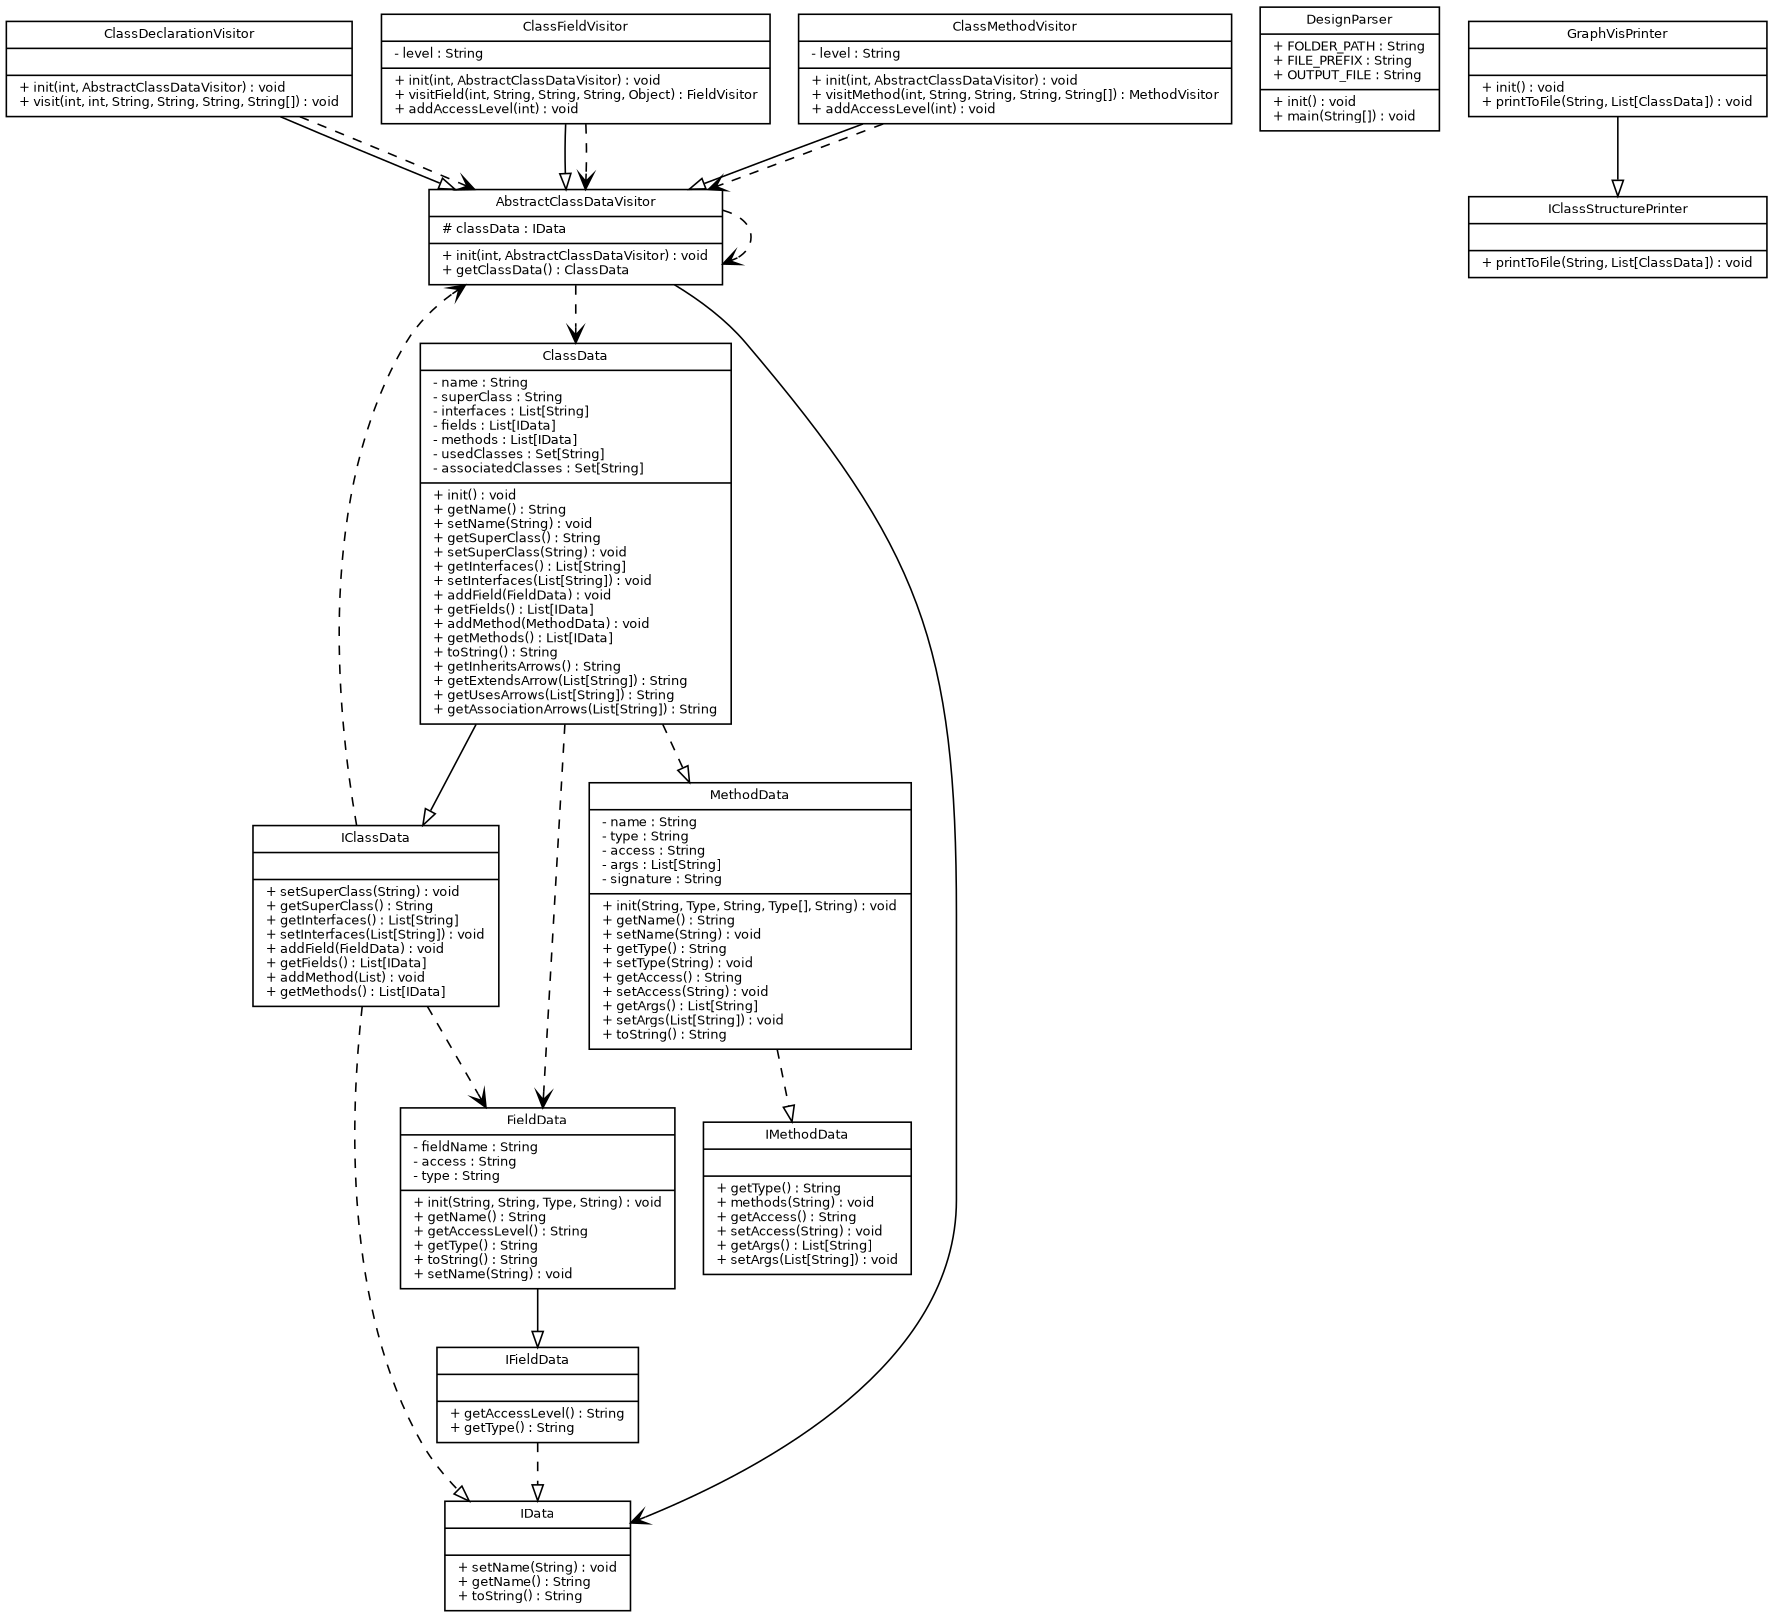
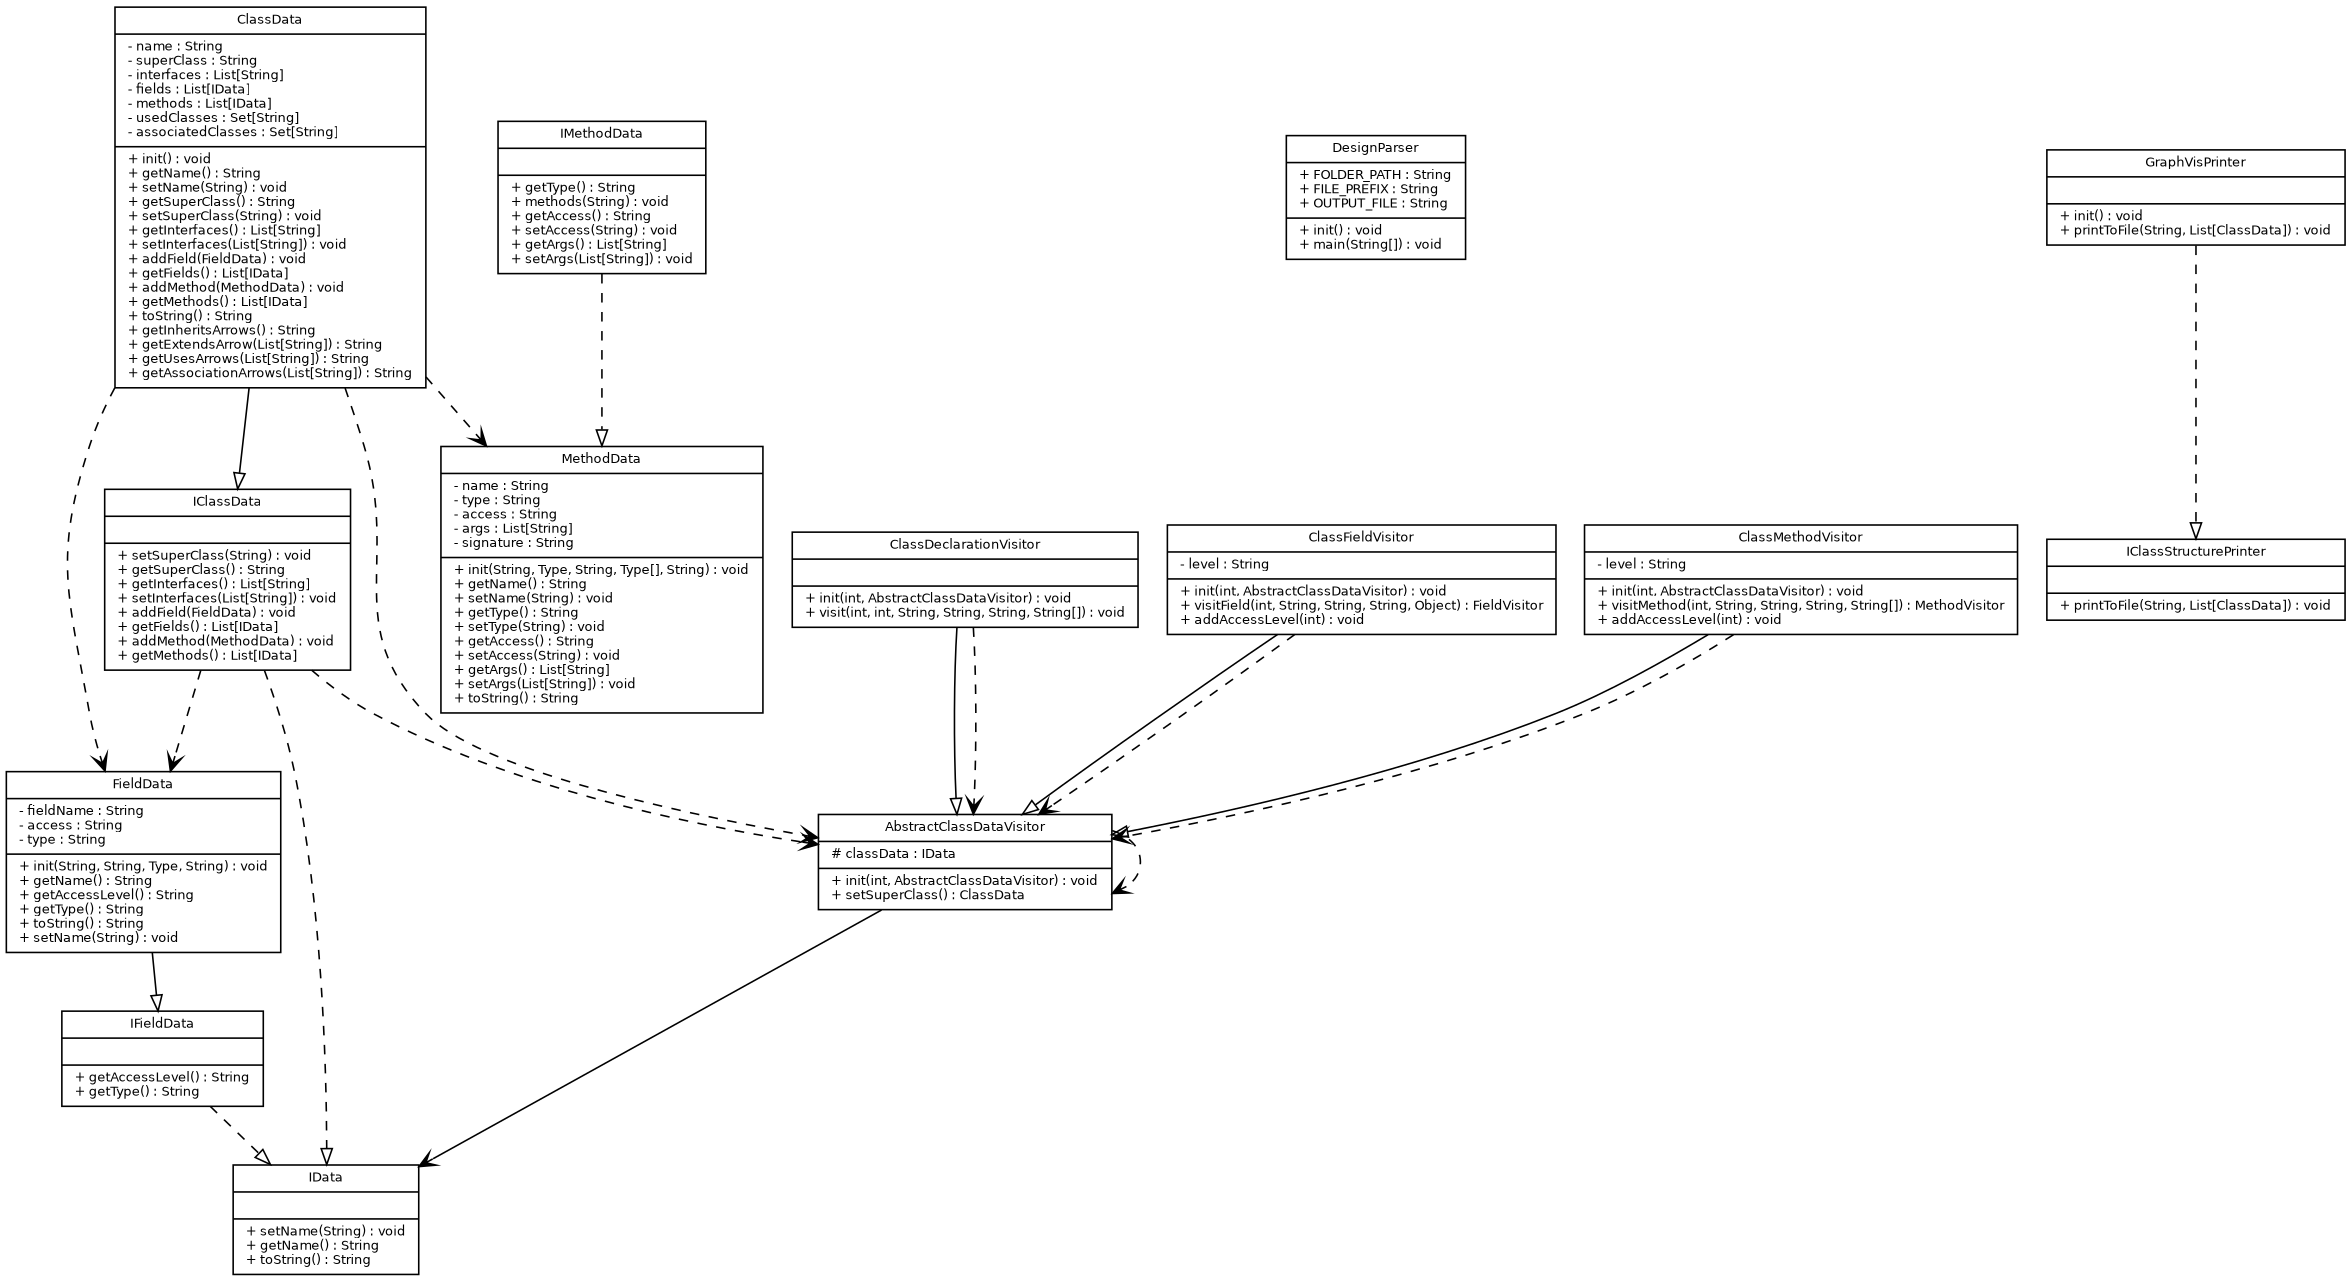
  digraph {
    fontname=" Bitstream Vera San"
    fontsize=8
    node [fontname="Bitstream Vera Sans" fontsize=8 shape=record]
    edge [arrowhead=vee fontname="Bitstream Vera Sans" fontsize=8 style=dashed]
-   n1 [label="{AbstractClassDataVisitor|# classData : IData\l|+ init(int, AbstractClassDataVisitor) : void\l+ getClassData() : ClassData\l}"]
+   n1 [label="{AbstractClassDataVisitor|# classData : IData\l|+ init(int, AbstractClassDataVisitor) : void\l+ setSuperClass() : ClassData\l}"]
    n2 [label="{ClassData|- name : String\l- superClass : String\l- interfaces : List[String]\l- fields : List[IData]\l- methods : List[IData]\l- usedClasses : Set[String]\l- associatedClasses : Set[String]\l|+ init() : void\l+ getName() : String\l+ setName(String) : void\l+ getSuperClass() : String\l+ setSuperClass(String) : void\l+ getInterfaces() : List[String]\l+ setInterfaces(List[String]) : void\l+ addField(FieldData) : void\l+ getFields() : List[IData]\l+ addMethod(MethodData) : void\l+ getMethods() : List[IData]\l+ toString() : String\l+ getInheritsArrows() : String\l+ getExtendsArrow(List[String]) : String\l+ getUsesArrows(List[String]) : String\l+ getAssociationArrows(List[String]) : String\l}"]
    n3 [label="{IData||+ setName(String) : void\l+ getName() : String\l+ toString() : String\l}"]
-   n4 [label="{IClassData||+ setSuperClass(String) : void\l+ getSuperClass() : String\l+ getInterfaces() : List[String]\l+ setInterfaces(List[String]) : void\l+ addField(FieldData) : void\l+ getFields() : List[IData]\l+ addMethod(List) : void\l+ getMethods() : List[IData]\l}"]
+   n4 [label="{IClassData||+ setSuperClass(String) : void\l+ getSuperClass() : String\l+ getInterfaces() : List[String]\l+ setInterfaces(List[String]) : void\l+ addField(FieldData) : void\l+ getFields() : List[IData]\l+ addMethod(MethodData) : void\l+ getMethods() : List[IData]\l}"]
    n5 [label="{FieldData|- fieldName : String\l- access : String\l- type : String\l|+ init(String, String, Type, String) : void\l+ getName() : String\l+ getAccessLevel() : String\l+ getType() : String\l+ toString() : String\l+ setName(String) : void\l}"]
    n6 [label="{MethodData|- name : String\l- type : String\l- access : String\l- args : List[String]\l- signature : String\l|+ init(String, Type, String, Type[], String) : void\l+ getName() : String\l+ setName(String) : void\l+ getType() : String\l+ setType(String) : void\l+ getAccess() : String\l+ setAccess(String) : void\l+ getArgs() : List[String]\l+ setArgs(List[String]) : void\l+ toString() : String\l}"]
    n7 [label="{IFieldData||+ getAccessLevel() : String\l+ getType() : String\l}"]
    n8 [label="{IMethodData||+ getType() : String\l+ methods(String) : void\l+ getAccess() : String\l+ setAccess(String) : void\l+ getArgs() : List[String]\l+ setArgs(List[String]) : void\l}"]
    n9 [label="{ClassDeclarationVisitor||+ init(int, AbstractClassDataVisitor) : void\l+ visit(int, int, String, String, String, String[]) : void\l}"]
    n10 [label="{ClassFieldVisitor|- level : String\l|+ init(int, AbstractClassDataVisitor) : void\l+ visitField(int, String, String, String, Object) : FieldVisitor\l+ addAccessLevel(int) : void\l}"]
    n11 [label="{ClassMethodVisitor|- level : String\l|+ init(int, AbstractClassDataVisitor) : void\l+ visitMethod(int, String, String, String, String[]) : MethodVisitor\l+ addAccessLevel(int) : void\l}"]
    n12 [label="{DesignParser|+ FOLDER_PATH : String\l+ FILE_PREFIX : String\l+ OUTPUT_FILE : String\l|+ init() : void\l+ main(String[]) : void\l}"]
    n13 [label="{GraphVisPrinter||+ init() : void\l+ printToFile(String, List[ClassData]) : void\l}"]
    n14 [label="{IClassStructurePrinter||+ printToFile(String, List[ClassData]) : void\l}"]
    n1 -> n1
-   n1 -> n2
+   n2 -> n1
    n1 -> n3 [style=solid]
    n2 -> n4 [arrowhead=empty style=solid]
    n2 -> n5
-   n2 -> n6 [arrowhead=empty]
+   n2 -> n6
    n4 -> n1
    n4 -> n3 [arrowhead=empty]
    n4 -> n5
    n5 -> n7 [arrowhead=empty style=solid]
-   n6 -> n8 [arrowhead=empty]
+   n8 -> n6 [arrowhead=empty]
    n7 -> n3 [arrowhead=empty]
    n9 -> n1 [arrowhead=empty style=solid]
    n9 -> n1
    n10 -> n1 [arrowhead=empty style=solid]
    n10 -> n1
    n11 -> n1 [arrowhead=empty style=solid]
    n11 -> n1
-   n13 -> n14 [arrowhead=empty style=solid]
+   n13 -> n14 [arrowhead=empty]
  }
